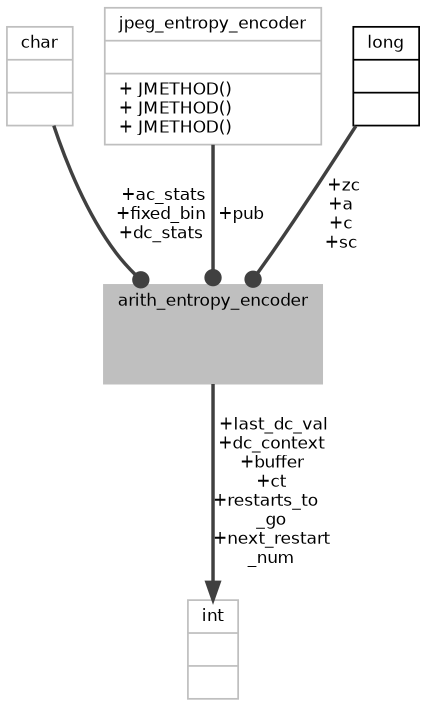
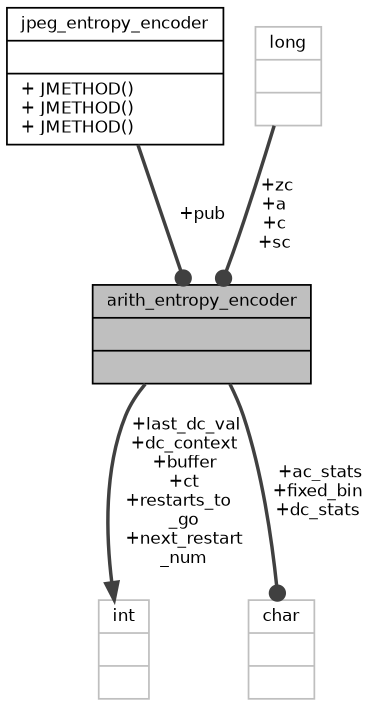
  digraph {
    node [color=grey75 fontname=Helvetica fontsize=10 shape=record]
    edge [arrowhead=dot color=grey25 fontname=Helvetica fontsize=10 labelfontname=Helvetica labelfontsize=10 style=bold]
-   n1 [fillcolor=grey75 fontcolor=black height=0.2 label="{arith_entropy_encoder\n||}" style=filled width=0.4]
+   n1 [color=black fillcolor=grey75 fontcolor=black height=0.2 label="{arith_entropy_encoder\n||}" style=filled width=0.4]
    n2 [height=0.2 label="{int\n||}" width=0.4]
    n3 [height=0.2 label="{char\n||}" width=0.4]
-   n4 [height=0.2 label="{jpeg_entropy_encoder\n||+ JMETHOD()\l+ JMETHOD()\l+ JMETHOD()\l}" width=0.4]
-   n5 [color=black height=0.2 label="{long\n||}" width=0.4]
+   n4 [color=black height=0.2 label="{jpeg_entropy_encoder\n||+ JMETHOD()\l+ JMETHOD()\l+ JMETHOD()\l}" width=0.4]
+   n5 [height=0.2 label="{long\n||}" width=0.4]
    n1 -> n2 [arrowhead=normal label=" +last_dc_val\n+dc_context\n+buffer\n+ct\n+restarts_to\l_go\n+next_restart\l_num"]
-   n3 -> n1 [label=" +ac_stats\n+fixed_bin\n+dc_stats"]
+   n1 -> n3 [label=" +ac_stats\n+fixed_bin\n+dc_stats"]
    n4 -> n1 [label=" +pub"]
    n5 -> n1 [label=" +zc\n+a\n+c\n+sc"]
  }
